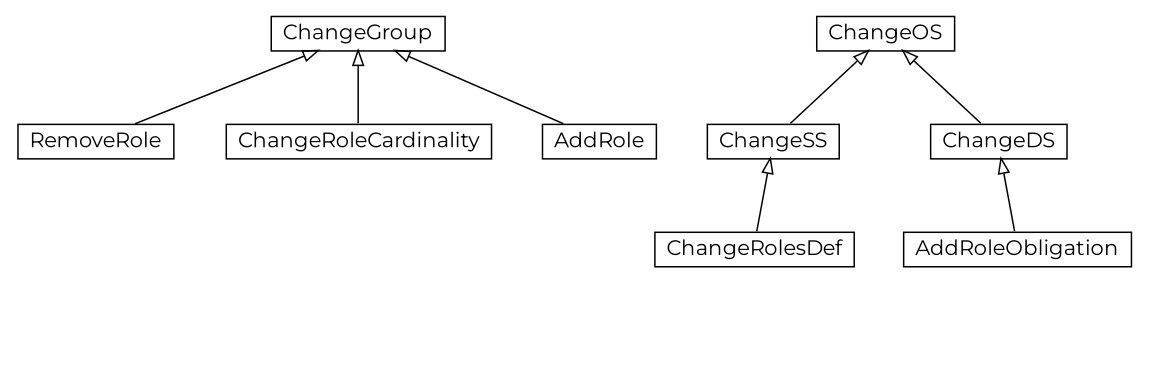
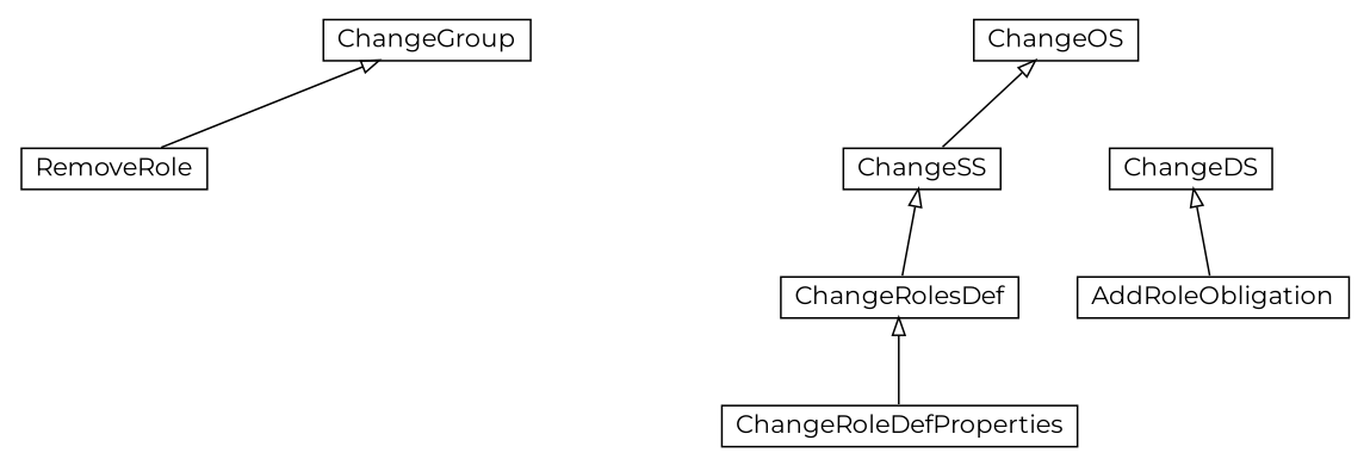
  digraph {
    fontname=Montserrat
    nodesep=0.25
    ranksep=0.5
    node [fontcolor=black fontname=Montserrat fontsize=14.0 shape=plaintext]
    edge [arrowtail=empty dir=back fontname=Montserrat fontsize=10 headport=p labelfontname=Helvetica labelfontsize=10 tailport=p]
    n1 [label=<<table title="moise.reorg.commands.RemoveRole" border="0" cellborder="1" cellspacing="0" cellpadding="2" port="p" href="./RemoveRole.html"> 		<tr><td><table border="0" cellspacing="0" cellpadding="1"> <tr><td align="center" balign="center"> RemoveRole </td></tr> 		</table></td></tr> 		</table>>]
    n2 [label=<<table title="moise.reorg.commands.ChangeSS" border="0" cellborder="1" cellspacing="0" cellpadding="2" port="p" href="./ChangeSS.html"> 		<tr><td><table border="0" cellspacing="0" cellpadding="1"> <tr><td align="center" balign="center"> ChangeSS </td></tr> 		</table></td></tr> 		</table>>]
    n3 [label=<<table title="moise.reorg.commands.ChangeRolesDef" border="0" cellborder="1" cellspacing="0" cellpadding="2" port="p" href="./ChangeRolesDef.html"> 		<tr><td><table border="0" cellspacing="0" cellpadding="1"> <tr><td align="center" balign="center"> ChangeRolesDef </td></tr> 		</table></td></tr> 		</table>>]
+   n4 [label=<<table title="moise.reorg.commands.ChangeRoleDefProperties" border="0" cellborder="1" cellspacing="0" cellpadding="2" port="p" href="./ChangeRoleDefProperties.html"> 		<tr><td><table border="0" cellspacing="0" cellpadding="1"> <tr><td align="center" balign="center"> ChangeRoleDefProperties </td></tr> 		</table></td></tr> 		</table>>]
    n5 [label=<<table title="moise.reorg.commands.ChangeGroup" border="0" cellborder="1" cellspacing="0" cellpadding="2" port="p" href="./ChangeGroup.html"> 		<tr><td><table border="0" cellspacing="0" cellpadding="1"> <tr><td align="center" balign="center"> ChangeGroup </td></tr> 		</table></td></tr> 		</table>>]
-   n6 [label=<<table title="moise.reorg.commands.ChangeRoleCardinality" border="0" cellborder="1" cellspacing="0" cellpadding="2" port="p" href="./ChangeRoleCardinality.html"> 		<tr><td><table border="0" cellspacing="0" cellpadding="1"> <tr><td align="center" balign="center"> ChangeRoleCardinality </td></tr> 		</table></td></tr> 		</table>>]
-   n7 [label=<<table title="moise.reorg.commands.AddRole" border="0" cellborder="1" cellspacing="0" cellpadding="2" port="p" href="./AddRole.html"> 		<tr><td><table border="0" cellspacing="0" cellpadding="1"> <tr><td align="center" balign="center"> AddRole </td></tr> 		</table></td></tr> 		</table>>]
    n8 [label=<<table title="moise.reorg.commands.ChangeOS" border="0" cellborder="1" cellspacing="0" cellpadding="2" port="p" href="./ChangeOS.html"> 		<tr><td><table border="0" cellspacing="0" cellpadding="1"> <tr><td align="center" balign="center"> ChangeOS </td></tr> 		</table></td></tr> 		</table>>]
    n9 [label=<<table title="moise.reorg.commands.ChangeDS" border="0" cellborder="1" cellspacing="0" cellpadding="2" port="p" href="./ChangeDS.html"> 		<tr><td><table border="0" cellspacing="0" cellpadding="1"> <tr><td align="center" balign="center"> ChangeDS </td></tr> 		</table></td></tr> 		</table>>]
    n10 [label=<<table title="moise.reorg.commands.AddRoleObligation" border="0" cellborder="1" cellspacing="0" cellpadding="2" port="p" href="./AddRoleObligation.html"> 		<tr><td><table border="0" cellspacing="0" cellpadding="1"> <tr><td align="center" balign="center"> AddRoleObligation </td></tr> 		</table></td></tr> 		</table>>]
    n2 -> n3
+   n3 -> n4
    n5 -> n1
-   n5 -> n6
-   n5 -> n7
    n8 -> n2
-   n8 -> n9
    n9 -> n10
  }
